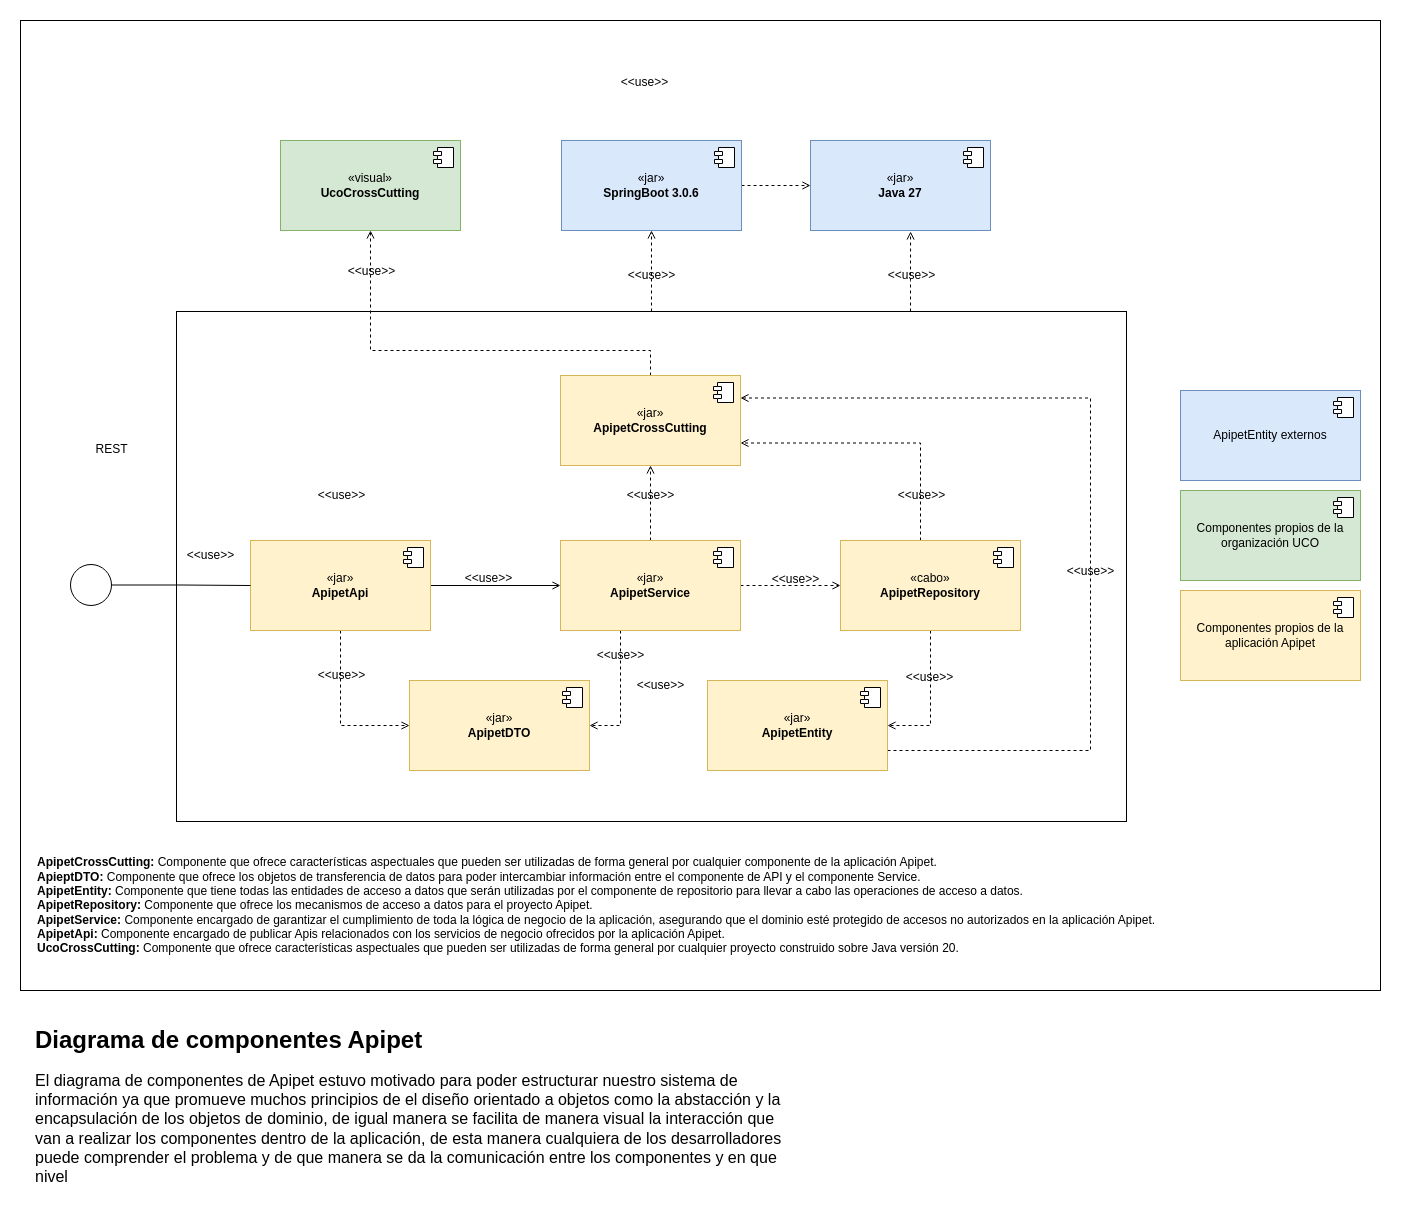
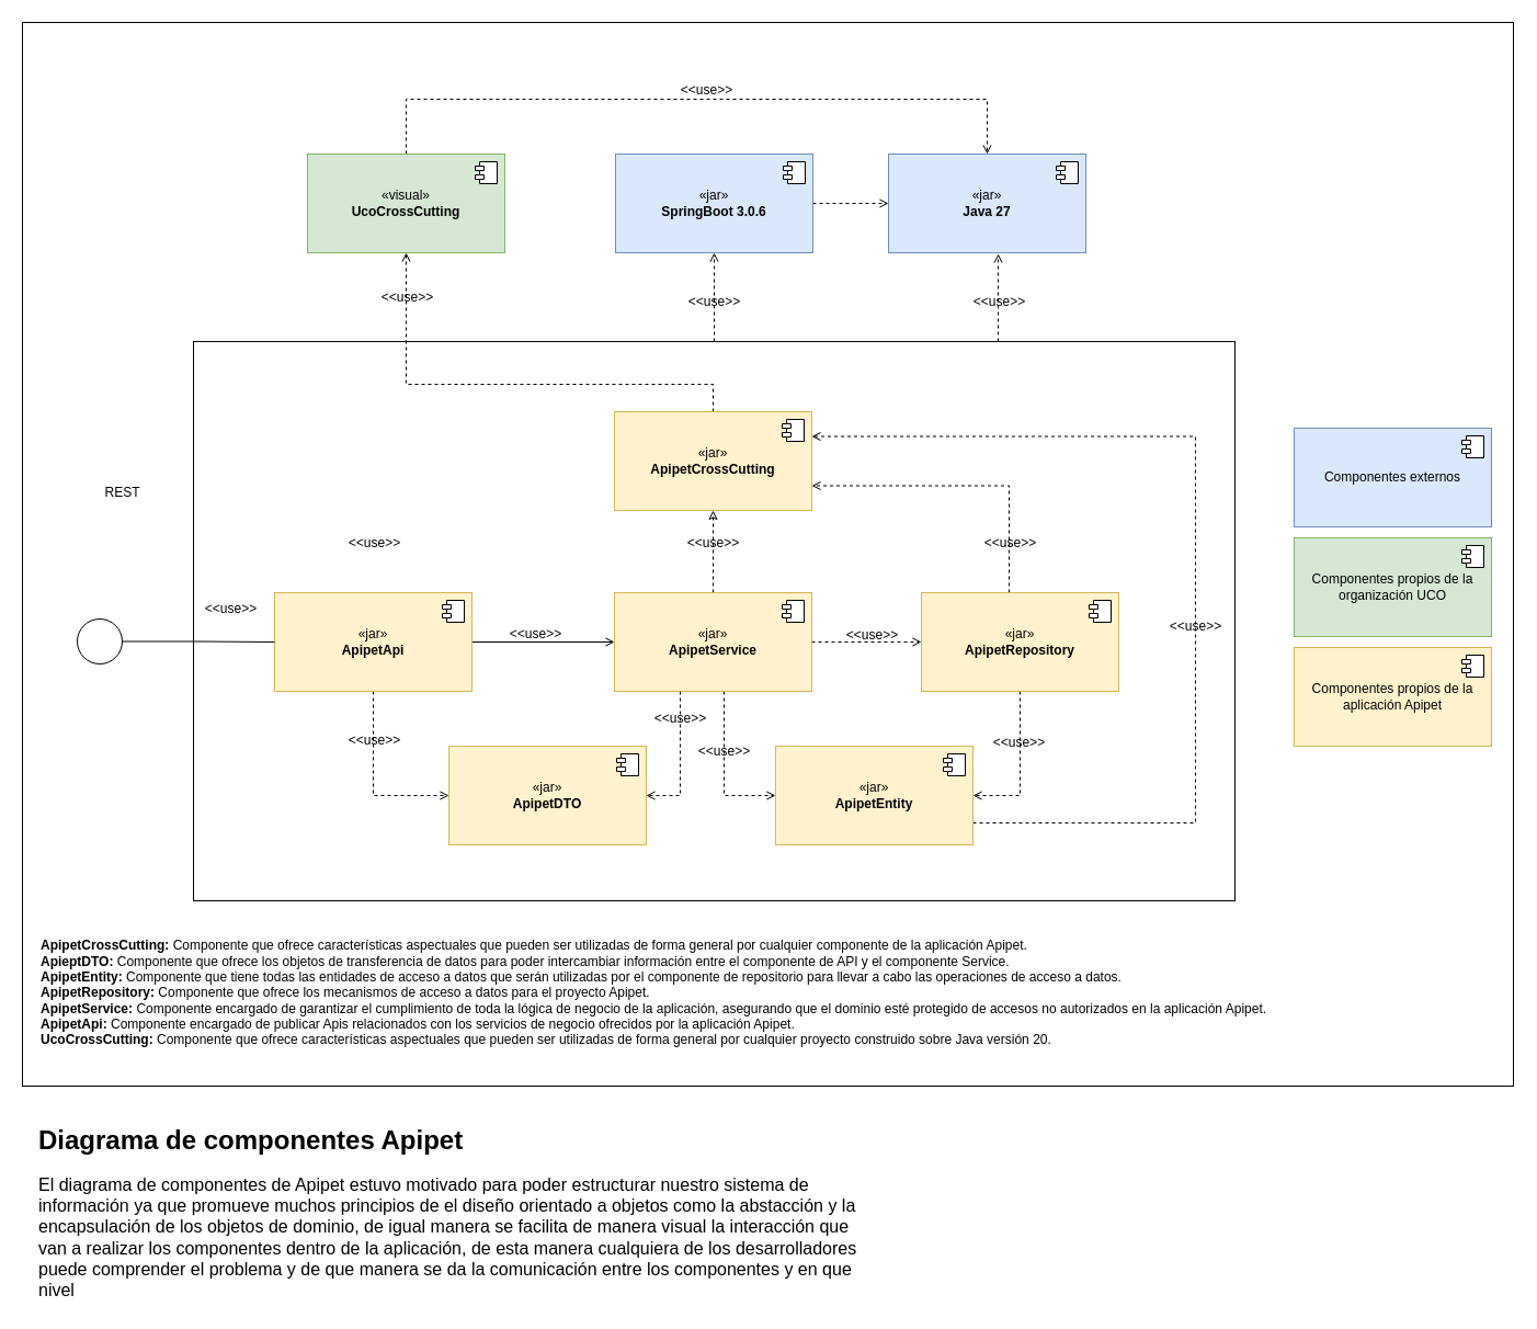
  <mxCell id="0" />
  <mxCell id="1" parent="0" />
  <mxCell id="2" style="edgeStyle=orthogonalEdgeStyle;rounded=0;orthogonalLoop=1;jettySize=auto;html=1;entryX=0.556;entryY=1.011;entryDx=0;entryDy=0;entryPerimeter=0;dashed=1;endArrow=open;endFill=0;" edge="1" parent="1" source="4" target="27"><mxGeometry relative="1" as="geometry"><Array as="points"><mxPoint x="910" y="280" /><mxPoint x="910" y="280" /></Array></mxGeometry></mxCell>
  <mxCell id="3" style="edgeStyle=orthogonalEdgeStyle;rounded=0;orthogonalLoop=1;jettySize=auto;html=1;entryX=0.5;entryY=1;entryDx=0;entryDy=0;endArrow=open;endFill=0;dashed=1;" edge="1" parent="1" source="4" target="30"><mxGeometry relative="1" as="geometry" /></mxCell>
  <mxCell id="4" value="" style="rounded=0;whiteSpace=wrap;html=1;fillColor=none;" vertex="1" parent="1"><mxGeometry x="176" y="311" width="950" height="510" as="geometry" /></mxCell>
  <mxCell id="5" style="edgeStyle=orthogonalEdgeStyle;rounded=0;orthogonalLoop=1;jettySize=auto;html=1;dashed=1;endArrow=open;endFill=0;" edge="1" parent="1" source="6" target="46"><mxGeometry relative="1" as="geometry"><Array as="points"><mxPoint x="650" y="350" /><mxPoint x="370" y="350" /></Array></mxGeometry></mxCell>
  <mxCell id="6" value="«jar»&lt;br&gt;&lt;b&gt;ApipetCrossCutting&lt;/b&gt;" style="html=1;dropTarget=0;whiteSpace=wrap;fillColor=#fff2cc;strokeColor=#d6b656;" vertex="1" parent="1"><mxGeometry x="560" y="375" width="180" height="90" as="geometry" /></mxCell>
  <mxCell id="7" value="" style="shape=module;jettyWidth=8;jettyHeight=4;" vertex="1" parent="6"><mxGeometry x="1" width="20" height="20" relative="1" as="geometry"><mxPoint x="-27" y="7" as="offset" /></mxGeometry></mxCell>
  <mxCell id="8" style="edgeStyle=orthogonalEdgeStyle;rounded=0;orthogonalLoop=1;jettySize=auto;html=1;entryX=0;entryY=0.5;entryDx=0;entryDy=0;endArrow=open;endFill=0;dashed=0;" edge="1" parent="1" source="10" target="16"><mxGeometry relative="1" as="geometry" /></mxCell>
  <mxCell id="9" style="edgeStyle=orthogonalEdgeStyle;rounded=0;orthogonalLoop=1;jettySize=auto;html=1;entryX=0;entryY=0.5;entryDx=0;entryDy=0;endArrow=open;endFill=0;dashed=1;" edge="1" parent="1" source="10" target="25"><mxGeometry relative="1" as="geometry" /></mxCell>
  <mxCell id="10" value="«jar»&lt;br&gt;&lt;b&gt;ApipetApi&lt;/b&gt;" style="html=1;dropTarget=0;whiteSpace=wrap;fillColor=#fff2cc;strokeColor=#d6b656;" vertex="1" parent="1"><mxGeometry x="250" y="540" width="180" height="90" as="geometry" /></mxCell>
  <mxCell id="11" value="" style="shape=module;jettyWidth=8;jettyHeight=4;" vertex="1" parent="10"><mxGeometry x="1" width="20" height="20" relative="1" as="geometry"><mxPoint x="-27" y="7" as="offset" /></mxGeometry></mxCell>
  <mxCell id="12" style="edgeStyle=orthogonalEdgeStyle;rounded=0;orthogonalLoop=1;jettySize=auto;html=1;entryX=0;entryY=0.5;entryDx=0;entryDy=0;dashed=1;endArrow=open;endFill=0;" edge="1" parent="1" source="16" target="20"><mxGeometry relative="1" as="geometry" /></mxCell>
  <mxCell id="13" style="edgeStyle=orthogonalEdgeStyle;rounded=0;orthogonalLoop=1;jettySize=auto;html=1;entryX=1;entryY=0.5;entryDx=0;entryDy=0;endArrow=open;endFill=0;dashed=1;" edge="1" parent="1" source="16" target="25"><mxGeometry relative="1" as="geometry"><Array as="points"><mxPoint x="620" y="725" /></Array></mxGeometry></mxCell>
- <mxCell id="15" style="edgeStyle=orthogonalEdgeStyle;rounded=0;orthogonalLoop=1;jettySize=auto;html=1;entryX=0.5;entryY=1;entryDx=0;entryDy=0;endArrow=open;endFill=0;dashed=1;" edge="1" parent="1" source="16" target="6"><mxGeometry relative="1" as="geometry" /></mxCell>
+ <mxCell id="14" style="edgeStyle=orthogonalEdgeStyle;rounded=0;orthogonalLoop=1;jettySize=auto;html=1;entryX=0;entryY=0.5;entryDx=0;entryDy=0;endArrow=open;endFill=0;dashed=1;" edge="1" parent="1" source="16" target="23"><mxGeometry relative="1" as="geometry"><Array as="points"><mxPoint x="660" y="725" /></Array></mxGeometry></mxCell>
+ <mxCell id="15" style="edgeStyle=orthogonalEdgeStyle;rounded=0;orthogonalLoop=1;jettySize=auto;html=1;entryX=0.5;entryY=1;entryDx=0;entryDy=0;endArrow=classic;endFill=0;dashed=1;" edge="1" parent="1" source="16" target="6"><mxGeometry relative="1" as="geometry" /></mxCell>
  <mxCell id="16" value="«jar»&lt;br&gt;&lt;b&gt;ApipetService&lt;/b&gt;" style="html=1;dropTarget=0;whiteSpace=wrap;fillColor=#fff2cc;strokeColor=#d6b656;" vertex="1" parent="1"><mxGeometry x="560" y="540" width="180" height="90" as="geometry" /></mxCell>
  <mxCell id="17" value="" style="shape=module;jettyWidth=8;jettyHeight=4;" vertex="1" parent="16"><mxGeometry x="1" width="20" height="20" relative="1" as="geometry"><mxPoint x="-27" y="7" as="offset" /></mxGeometry></mxCell>
  <mxCell id="18" style="edgeStyle=orthogonalEdgeStyle;rounded=0;orthogonalLoop=1;jettySize=auto;html=1;entryX=1;entryY=0.5;entryDx=0;entryDy=0;endArrow=open;endFill=0;dashed=1;" edge="1" parent="1" source="20" target="23"><mxGeometry relative="1" as="geometry" /></mxCell>
  <mxCell id="19" style="edgeStyle=orthogonalEdgeStyle;rounded=0;orthogonalLoop=1;jettySize=auto;html=1;entryX=1;entryY=0.75;entryDx=0;entryDy=0;dashed=1;endArrow=open;endFill=0;" edge="1" parent="1" source="20" target="6"><mxGeometry relative="1" as="geometry"><Array as="points"><mxPoint x="920" y="443" /></Array></mxGeometry></mxCell>
- <mxCell id="20" value="«cabo»&lt;br&gt;&lt;b&gt;ApipetRepository&lt;/b&gt;" style="html=1;dropTarget=0;whiteSpace=wrap;fillColor=#fff2cc;strokeColor=#d6b656;" vertex="1" parent="1"><mxGeometry x="840" y="540" width="180" height="90" as="geometry" /></mxCell>
+ <mxCell id="20" value="«jar»&lt;br&gt;&lt;b&gt;ApipetRepository&lt;/b&gt;" style="html=1;dropTarget=0;whiteSpace=wrap;fillColor=#fff2cc;strokeColor=#d6b656;" vertex="1" parent="1"><mxGeometry x="840" y="540" width="180" height="90" as="geometry" /></mxCell>
  <mxCell id="21" value="" style="shape=module;jettyWidth=8;jettyHeight=4;" vertex="1" parent="20"><mxGeometry x="1" width="20" height="20" relative="1" as="geometry"><mxPoint x="-27" y="7" as="offset" /></mxGeometry></mxCell>
  <mxCell id="22" style="edgeStyle=orthogonalEdgeStyle;rounded=0;orthogonalLoop=1;jettySize=auto;html=1;entryX=1;entryY=0.25;entryDx=0;entryDy=0;dashed=1;endArrow=open;endFill=0;" edge="1" parent="1" source="23" target="6"><mxGeometry relative="1" as="geometry"><Array as="points"><mxPoint x="1090" y="750" /><mxPoint x="1090" y="398" /></Array></mxGeometry></mxCell>
  <mxCell id="23" value="«jar»&lt;br&gt;&lt;b&gt;ApipetEntity&lt;/b&gt;" style="html=1;dropTarget=0;whiteSpace=wrap;fillColor=#fff2cc;strokeColor=#d6b656;" vertex="1" parent="1"><mxGeometry x="707" y="680" width="180" height="90" as="geometry" /></mxCell>
  <mxCell id="24" value="" style="shape=module;jettyWidth=8;jettyHeight=4;" vertex="1" parent="23"><mxGeometry x="1" width="20" height="20" relative="1" as="geometry"><mxPoint x="-27" y="7" as="offset" /></mxGeometry></mxCell>
  <mxCell id="25" value="«jar»&lt;br&gt;&lt;b&gt;ApipetDTO&lt;/b&gt;" style="html=1;dropTarget=0;whiteSpace=wrap;fillColor=#fff2cc;strokeColor=#d6b656;" vertex="1" parent="1"><mxGeometry x="409" y="680" width="180" height="90" as="geometry" /></mxCell>
  <mxCell id="26" value="" style="shape=module;jettyWidth=8;jettyHeight=4;" vertex="1" parent="25"><mxGeometry x="1" width="20" height="20" relative="1" as="geometry"><mxPoint x="-27" y="7" as="offset" /></mxGeometry></mxCell>
  <mxCell id="27" value="«jar»&lt;br&gt;&lt;b&gt;Java 27&lt;/b&gt;" style="html=1;dropTarget=0;whiteSpace=wrap;fillColor=#dae8fc;strokeColor=#6c8ebf;" vertex="1" parent="1"><mxGeometry x="810" y="140" width="180" height="90" as="geometry" /></mxCell>
  <mxCell id="28" value="" style="shape=module;jettyWidth=8;jettyHeight=4;" vertex="1" parent="27"><mxGeometry x="1" width="20" height="20" relative="1" as="geometry"><mxPoint x="-27" y="7" as="offset" /></mxGeometry></mxCell>
  <mxCell id="29" style="edgeStyle=orthogonalEdgeStyle;rounded=0;orthogonalLoop=1;jettySize=auto;html=1;entryX=0;entryY=0.5;entryDx=0;entryDy=0;dashed=1;endArrow=open;endFill=0;" edge="1" parent="1" source="30" target="27"><mxGeometry relative="1" as="geometry" /></mxCell>
  <mxCell id="30" value="«jar»&lt;br&gt;&lt;b&gt;SpringBoot 3.0.6&lt;/b&gt;" style="html=1;dropTarget=0;whiteSpace=wrap;fillColor=#dae8fc;strokeColor=#6c8ebf;" vertex="1" parent="1"><mxGeometry x="561" y="140" width="180" height="90" as="geometry" /></mxCell>
  <mxCell id="31" value="" style="shape=module;jettyWidth=8;jettyHeight=4;" vertex="1" parent="30"><mxGeometry x="1" width="20" height="20" relative="1" as="geometry"><mxPoint x="-27" y="7" as="offset" /></mxGeometry></mxCell>
  <mxCell id="32" value="&amp;lt;&amp;lt;use&amp;gt;&amp;gt;" style="text;html=1;align=center;verticalAlign=middle;resizable=0;points=[];autosize=1;strokeColor=none;fillColor=none;" vertex="1" parent="1"><mxGeometry x="306" y="480" width="70" height="30" as="geometry" /></mxCell>
  <mxCell id="33" value="&amp;lt;&amp;lt;use&amp;gt;&amp;gt;" style="text;html=1;align=center;verticalAlign=middle;resizable=0;points=[];autosize=1;strokeColor=none;fillColor=none;" vertex="1" parent="1"><mxGeometry x="615" y="480" width="70" height="30" as="geometry" /></mxCell>
  <mxCell id="34" value="&amp;lt;&amp;lt;use&amp;gt;&amp;gt;" style="text;html=1;align=center;verticalAlign=middle;resizable=0;points=[];autosize=1;strokeColor=none;fillColor=none;" vertex="1" parent="1"><mxGeometry x="886" y="480" width="70" height="30" as="geometry" /></mxCell>
  <mxCell id="35" value="&amp;lt;&amp;lt;use&amp;gt;&amp;gt;" style="text;html=1;align=center;verticalAlign=middle;resizable=0;points=[];autosize=1;strokeColor=none;fillColor=none;" vertex="1" parent="1"><mxGeometry x="453" y="563" width="70" height="30" as="geometry" /></mxCell>
  <mxCell id="36" value="&amp;lt;&amp;lt;use&amp;gt;&amp;gt;" style="text;html=1;align=center;verticalAlign=middle;resizable=0;points=[];autosize=1;strokeColor=none;fillColor=none;" vertex="1" parent="1"><mxGeometry x="760" y="564" width="70" height="30" as="geometry" /></mxCell>
  <mxCell id="37" value="&amp;lt;&amp;lt;use&amp;gt;&amp;gt;" style="text;html=1;align=center;verticalAlign=middle;resizable=0;points=[];autosize=1;strokeColor=none;fillColor=none;" vertex="1" parent="1"><mxGeometry x="306" y="660" width="70" height="30" as="geometry" /></mxCell>
  <mxCell id="38" value="&amp;lt;&amp;lt;use&amp;gt;&amp;gt;" style="text;html=1;align=center;verticalAlign=middle;resizable=0;points=[];autosize=1;strokeColor=none;fillColor=none;" vertex="1" parent="1"><mxGeometry x="585" y="640" width="70" height="30" as="geometry" /></mxCell>
  <mxCell id="39" value="&amp;lt;&amp;lt;use&amp;gt;&amp;gt;" style="text;html=1;align=center;verticalAlign=middle;resizable=0;points=[];autosize=1;strokeColor=none;fillColor=none;" vertex="1" parent="1"><mxGeometry x="625" y="670" width="70" height="30" as="geometry" /></mxCell>
  <mxCell id="40" value="&amp;lt;&amp;lt;use&amp;gt;&amp;gt;" style="text;html=1;align=center;verticalAlign=middle;resizable=0;points=[];autosize=1;strokeColor=none;fillColor=none;" vertex="1" parent="1"><mxGeometry x="894" y="662" width="70" height="30" as="geometry" /></mxCell>
  <mxCell id="41" value="&amp;lt;&amp;lt;use&amp;gt;&amp;gt;" style="text;html=1;align=center;verticalAlign=middle;resizable=0;points=[];autosize=1;strokeColor=none;fillColor=none;" vertex="1" parent="1"><mxGeometry x="1055" y="556" width="70" height="30" as="geometry" /></mxCell>
  <mxCell id="42" value="&amp;lt;&amp;lt;use&amp;gt;&amp;gt;" style="text;html=1;align=center;verticalAlign=middle;resizable=0;points=[];autosize=1;strokeColor=none;fillColor=none;" vertex="1" parent="1"><mxGeometry x="175" y="540" width="70" height="30" as="geometry" /></mxCell>
  <mxCell id="43" value="&amp;lt;&amp;lt;use&amp;gt;&amp;gt;" style="text;html=1;align=center;verticalAlign=middle;resizable=0;points=[];autosize=1;strokeColor=none;fillColor=none;" vertex="1" parent="1"><mxGeometry x="616" y="260" width="70" height="30" as="geometry" /></mxCell>
  <mxCell id="44" value="&amp;lt;&amp;lt;use&amp;gt;&amp;gt;" style="text;html=1;align=center;verticalAlign=middle;resizable=0;points=[];autosize=1;strokeColor=none;fillColor=none;" vertex="1" parent="1"><mxGeometry x="876" y="260" width="70" height="30" as="geometry" /></mxCell>
+ <mxCell id="45" style="edgeStyle=orthogonalEdgeStyle;rounded=0;orthogonalLoop=1;jettySize=auto;html=1;entryX=0.5;entryY=0;entryDx=0;entryDy=0;dashed=1;endArrow=open;endFill=0;" edge="1" parent="1" source="46" target="27"><mxGeometry relative="1" as="geometry"><Array as="points"><mxPoint x="370" y="90" /><mxPoint x="900" y="90" /></Array></mxGeometry></mxCell>
  <mxCell id="46" value="«visual»&lt;br&gt;&lt;b&gt;UcoCrossCutting&lt;/b&gt;" style="html=1;dropTarget=0;whiteSpace=wrap;fillColor=#d5e8d4;strokeColor=#82b366;" vertex="1" parent="1"><mxGeometry x="280" y="140" width="180" height="90" as="geometry" /></mxCell>
  <mxCell id="47" value="" style="shape=module;jettyWidth=8;jettyHeight=4;" vertex="1" parent="46"><mxGeometry x="1" width="20" height="20" relative="1" as="geometry"><mxPoint x="-27" y="7" as="offset" /></mxGeometry></mxCell>
  <mxCell id="48" value="&amp;lt;&amp;lt;use&amp;gt;&amp;gt;" style="text;html=1;align=center;verticalAlign=middle;resizable=0;points=[];autosize=1;strokeColor=none;fillColor=none;" vertex="1" parent="1"><mxGeometry x="336" y="256" width="70" height="30" as="geometry" /></mxCell>
  <mxCell id="49" value="&amp;lt;&amp;lt;use&amp;gt;&amp;gt;" style="text;html=1;align=center;verticalAlign=middle;resizable=0;points=[];autosize=1;strokeColor=none;fillColor=none;" vertex="1" parent="1"><mxGeometry x="609" y="67" width="70" height="30" as="geometry" /></mxCell>
  <mxCell id="50" style="edgeStyle=orthogonalEdgeStyle;rounded=0;orthogonalLoop=1;jettySize=auto;html=1;entryX=0;entryY=0.5;entryDx=0;entryDy=0;endArrow=none;endFill=0;" edge="1" parent="1" source="51" target="10"><mxGeometry relative="1" as="geometry" /></mxCell>
  <mxCell id="51" value="" style="ellipse;whiteSpace=wrap;html=1;aspect=fixed;" vertex="1" parent="1"><mxGeometry x="70" y="564" width="41" height="41" as="geometry" /></mxCell>
  <mxCell id="52" value="REST" style="text;html=1;align=center;verticalAlign=middle;resizable=0;points=[];autosize=1;strokeColor=none;fillColor=none;" vertex="1" parent="1"><mxGeometry x="80.5" y="434" width="60" height="30" as="geometry" /></mxCell>
  <mxCell id="53" value="&lt;span style=&quot;border-color: var(--border-color);&quot;&gt;&lt;b style=&quot;border-color: var(--border-color); text-align: center;&quot;&gt;ApipetCrossCutting:&amp;nbsp;&lt;/b&gt;Componente que ofrece características aspectuales que pueden ser utilizadas de forma general por cualquier componente de la aplicación Apipet.&lt;br&gt;&lt;b&gt;ApieptDTO:&amp;nbsp;&lt;/b&gt;Componente que ofrece los objetos de transferencia de datos para poder intercambiar información entre el componente de API y el componente Service.&lt;br&gt;&lt;div style=&quot;text-align: left;&quot;&gt;&lt;b style=&quot;background-color: initial; border-color: var(--border-color); text-align: center;&quot;&gt;ApipetEntity:&amp;nbsp;&lt;/b&gt;&lt;span style=&quot;background-color: initial;&quot;&gt;Componente que tiene todas las entidades de acceso a datos que serán utilizadas por el componente de repositorio para llevar a cabo las operaciones de acceso a datos.&lt;/span&gt;&lt;/div&gt;&lt;b&gt;Apipet&lt;/b&gt;&lt;b style=&quot;border-color: var(--border-color); text-align: center;&quot;&gt;Repository:&amp;nbsp;&lt;/b&gt;Componente que ofrece los mecanismos de acceso a datos para el proyecto Apipet.&lt;br&gt;&lt;b&gt;Apipet&lt;/b&gt;&lt;b style=&quot;font-weight: bold; border-color: var(--border-color); text-align: center;&quot;&gt;Service:&amp;nbsp;&lt;/b&gt;Componente encargado de garantizar el cumplimiento de toda la lógica de negocio de la aplicación, asegurando que el dominio esté protegido de accesos no autorizados en la aplicación Apipet.&lt;br&gt;&lt;b&gt;ApipetApi:&amp;nbsp;&lt;/b&gt;&lt;/span&gt;Componente encargado de publicar Apis relacionados con los servicios de negocio ofrecidos por la aplicación Apipet.&lt;br&gt;&lt;b style=&quot;border-color: var(--border-color);&quot;&gt;UcoCrossCutting:&amp;nbsp;&lt;/b&gt;Componente que ofrece características aspectuales que pueden ser utilizadas de forma general por cualquier proyecto construido sobre Java versión 20." style="text;html=1;align=left;verticalAlign=middle;resizable=0;points=[];autosize=1;strokeColor=none;fillColor=none;" vertex="1" parent="1"><mxGeometry x="35" y="850" width="1140" height="110" as="geometry" /></mxCell>
- <mxCell id="54" value="ApipetEntity externos" style="html=1;dropTarget=0;whiteSpace=wrap;fillColor=#dae8fc;strokeColor=#6c8ebf;" vertex="1" parent="1"><mxGeometry x="1180" y="390" width="180" height="90" as="geometry" /></mxCell>
+ <mxCell id="54" value="Componentes externos" style="html=1;dropTarget=0;whiteSpace=wrap;fillColor=#dae8fc;strokeColor=#6c8ebf;" vertex="1" parent="1"><mxGeometry x="1180" y="390" width="180" height="90" as="geometry" /></mxCell>
  <mxCell id="55" value="" style="shape=module;jettyWidth=8;jettyHeight=4;" vertex="1" parent="54"><mxGeometry x="1" width="20" height="20" relative="1" as="geometry"><mxPoint x="-27" y="7" as="offset" /></mxGeometry></mxCell>
  <mxCell id="56" value="Componentes propios de la organización UCO" style="html=1;dropTarget=0;whiteSpace=wrap;fillColor=#d5e8d4;strokeColor=#82b366;" vertex="1" parent="1"><mxGeometry x="1180" y="490" width="180" height="90" as="geometry" /></mxCell>
  <mxCell id="57" value="" style="shape=module;jettyWidth=8;jettyHeight=4;" vertex="1" parent="56"><mxGeometry x="1" width="20" height="20" relative="1" as="geometry"><mxPoint x="-27" y="7" as="offset" /></mxGeometry></mxCell>
  <mxCell id="58" value="Componentes propios de la aplicación Apipet" style="html=1;dropTarget=0;whiteSpace=wrap;fillColor=#fff2cc;strokeColor=#d6b656;" vertex="1" parent="1"><mxGeometry x="1180" y="590" width="180" height="90" as="geometry" /></mxCell>
  <mxCell id="59" value="" style="shape=module;jettyWidth=8;jettyHeight=4;" vertex="1" parent="58"><mxGeometry x="1" width="20" height="20" relative="1" as="geometry"><mxPoint x="-27" y="7" as="offset" /></mxGeometry></mxCell>
  <mxCell id="60" value="" style="rounded=0;whiteSpace=wrap;html=1;fillColor=none;" vertex="1" parent="1"><mxGeometry x="20" y="20" width="1360" height="970" as="geometry" /></mxCell>
  <mxCell id="61" value="&lt;h1&gt;Diagrama de componentes Apipet&lt;/h1&gt;&lt;p style=&quot;font-size: 16px;&quot;&gt;El diagrama de componentes de Apipet estuvo motivado para poder estructurar nuestro sistema de información ya que promueve muchos principios de el diseño orientado a objetos como la abstacción y la encapsulación de los objetos de dominio, de igual manera se facilita de manera visual la interacción que van a realizar los componentes dentro de la aplicación, de esta manera cualquiera de los desarrolladores puede comprender el problema y de que manera se da la comunicación entre los componentes y en que nivel&lt;/p&gt;" style="text;html=1;strokeColor=none;fillColor=none;spacing=5;spacingTop=-20;whiteSpace=wrap;overflow=hidden;rounded=0;" vertex="1" parent="1"><mxGeometry x="30" y="1020" width="770" height="170" as="geometry" /></mxCell>
